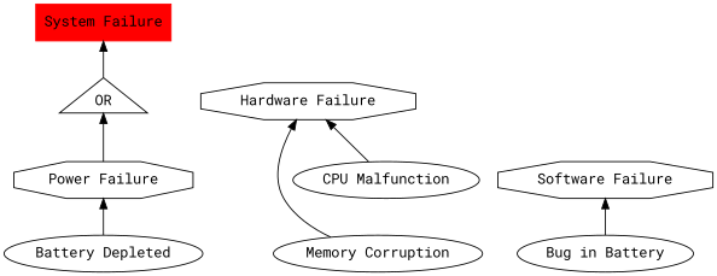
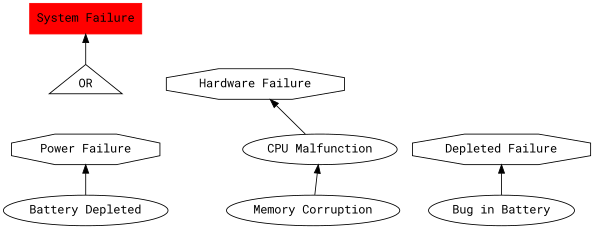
  digraph {
    fontname="Roboto Mono"
    rankdir=BT
    node [fontname="Roboto Mono" shape=ellipse]
    edge [fontname="Roboto Mono"]
    n1 [color=red label="System Failure" shape=box style=filled]
    n2 [label="Power Failure" shape=octagon]
    n3 [label=OR shape=triangle]
    n4 [label="Hardware Failure" shape=octagon]
-   n5 [label="Software Failure" shape=octagon]
+   n5 [label="Depleted Failure" shape=octagon]
    n6 [label="Battery Depleted"]
    n7 [label="CPU Malfunction"]
    n8 [label="Memory Corruption"]
    n9 [label="Bug in Battery"]
-   n2 -> n3
    n3 -> n1
    n6 -> n2
    n7 -> n4
-   n8 -> n4
+   n8 -> n7
    n9 -> n5
  }
